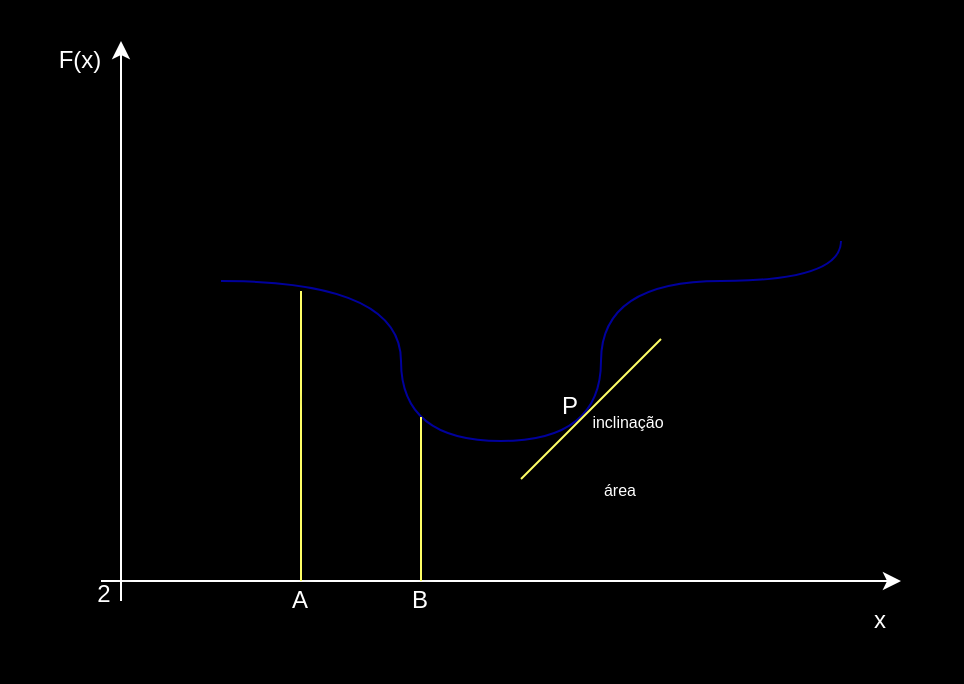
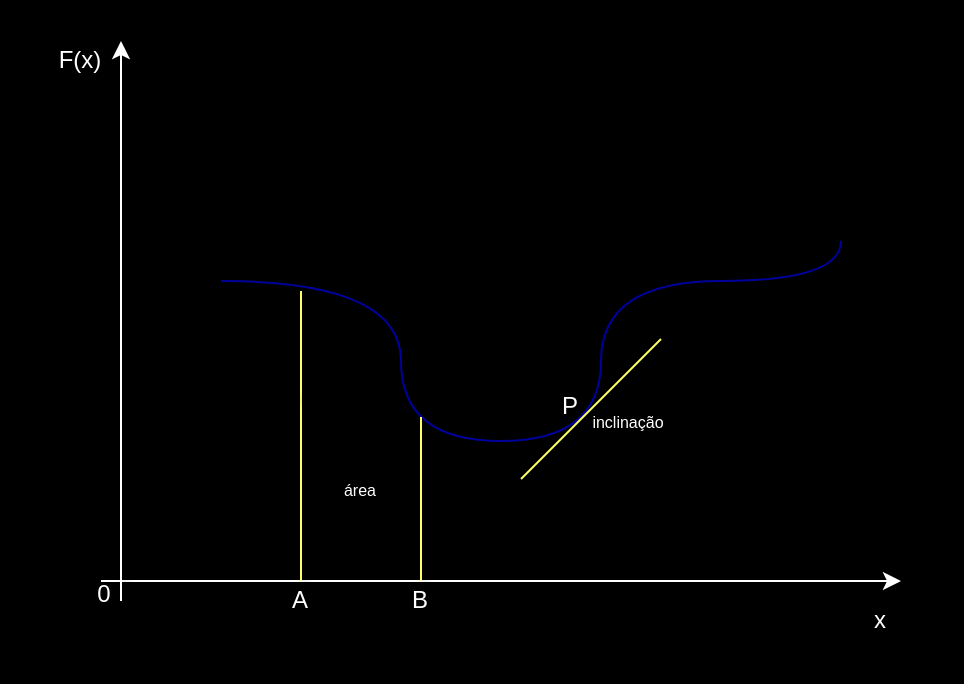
  <mxCell id="0" />
  <mxCell id="1" parent="0" />
  <mxCell id="2" value="" style="endArrow=classic;html=1;shadow=1;strokeColor=#FFFFFF;" edge="1" parent="1"><mxGeometry width="50" height="50" relative="1" as="geometry"><mxPoint x="50" y="290" as="sourcePoint" /><mxPoint x="450" y="290" as="targetPoint" /></mxGeometry></mxCell>
  <mxCell id="3" value="" style="endArrow=classic;html=1;shadow=1;strokeColor=#FFFFFF;" edge="1" parent="1"><mxGeometry width="50" height="50" relative="1" as="geometry"><mxPoint x="60" y="300" as="sourcePoint" /><mxPoint x="60" y="20" as="targetPoint" /></mxGeometry></mxCell>
  <mxCell id="4" value="&lt;font color=&quot;#ffffff&quot;&gt;F(x)&lt;/font&gt;" style="text;html=1;strokeColor=none;fillColor=none;align=center;verticalAlign=middle;whiteSpace=wrap;rounded=0;shadow=1;" vertex="1" parent="1"><mxGeometry x="20" y="20" width="40" height="20" as="geometry" /></mxCell>
  <mxCell id="5" value="&lt;font color=&quot;#ffffff&quot;&gt;x&lt;/font&gt;" style="text;html=1;strokeColor=none;fillColor=none;align=center;verticalAlign=middle;whiteSpace=wrap;rounded=0;shadow=1;" vertex="1" parent="1"><mxGeometry x="420" y="300" width="40" height="20" as="geometry" /></mxCell>
  <mxCell id="6" value="" style="endArrow=none;html=1;shadow=1;strokeColor=#00009C;strokeWidth=1;edgeStyle=orthogonalEdgeStyle;curved=1;" edge="1" parent="1"><mxGeometry width="50" height="50" relative="1" as="geometry"><mxPoint x="110" y="140" as="sourcePoint" /><mxPoint x="420" y="120" as="targetPoint" /><Array as="points"><mxPoint x="200" y="140" /><mxPoint x="200" y="220" /><mxPoint x="300" y="220" /><mxPoint x="300" y="140" /><mxPoint x="420" y="140" /></Array></mxGeometry></mxCell>
  <mxCell id="7" value="" style="endArrow=none;html=1;shadow=1;strokeWidth=1;strokeColor=#FFFF66;" edge="1" parent="1"><mxGeometry width="50" height="50" relative="1" as="geometry"><mxPoint x="150" y="290" as="sourcePoint" /><mxPoint x="150" y="145" as="targetPoint" /></mxGeometry></mxCell>
  <mxCell id="8" value="" style="endArrow=none;html=1;shadow=1;strokeWidth=1;strokeColor=#FFFF66;" edge="1" parent="1"><mxGeometry width="50" height="50" relative="1" as="geometry"><mxPoint x="210" y="290" as="sourcePoint" /><mxPoint x="210" y="208" as="targetPoint" /></mxGeometry></mxCell>
  <mxCell id="9" value="&lt;font color=&quot;#ffffff&quot;&gt;A&lt;/font&gt;" style="text;html=1;strokeColor=none;fillColor=none;align=center;verticalAlign=middle;whiteSpace=wrap;rounded=0;shadow=1;" vertex="1" parent="1"><mxGeometry x="130" y="290" width="40" height="20" as="geometry" /></mxCell>
  <mxCell id="10" value="&lt;font color=&quot;#ffffff&quot;&gt;B&lt;/font&gt;" style="text;html=1;strokeColor=none;fillColor=none;align=center;verticalAlign=middle;whiteSpace=wrap;rounded=0;shadow=1;" vertex="1" parent="1"><mxGeometry x="190" y="290" width="40" height="20" as="geometry" /></mxCell>
  <mxCell id="11" value="" style="endArrow=none;html=1;shadow=1;strokeWidth=1;strokeColor=#FFFF66;" edge="1" parent="1"><mxGeometry width="50" height="50" relative="1" as="geometry"><mxPoint x="260" y="239" as="sourcePoint" /><mxPoint x="330" y="169" as="targetPoint" /></mxGeometry></mxCell>
  <mxCell id="12" value="&lt;font color=&quot;#ffffff&quot;&gt;P&lt;/font&gt;" style="text;html=1;strokeColor=none;fillColor=none;align=center;verticalAlign=middle;whiteSpace=wrap;rounded=0;shadow=1;" vertex="1" parent="1"><mxGeometry x="265" y="193" width="40" height="20" as="geometry" /></mxCell>
  <mxCell id="13" value="" style="endArrow=none;dashed=1;html=1;dashPattern=1 3;strokeWidth=2;shadow=1;" edge="1" parent="1"><mxGeometry width="50" height="50" relative="1" as="geometry"><mxPoint x="147" y="197" as="sourcePoint" /><mxPoint x="191" y="160" as="targetPoint" /></mxGeometry></mxCell>
- <mxCell id="14" value="&lt;font color=&quot;#ffffff&quot; style=&quot;font-size: 8px&quot;&gt;área&lt;/font&gt;" style="text;html=1;strokeColor=none;fillColor=none;align=center;verticalAlign=middle;whiteSpace=wrap;rounded=0;shadow=1;" vertex="1" parent="1"><mxGeometry x="290" y="234" width="40" height="20" as="geometry" /></mxCell>
+ <mxCell id="14" value="&lt;font color=&quot;#ffffff&quot; style=&quot;font-size: 8px&quot;&gt;área&lt;/font&gt;" style="text;html=1;strokeColor=none;fillColor=none;align=center;verticalAlign=middle;whiteSpace=wrap;rounded=0;shadow=1;" vertex="1" parent="1"><mxGeometry x="160" y="234" width="40" height="20" as="geometry" /></mxCell>
  <mxCell id="15" value="&lt;font color=&quot;#ffffff&quot;&gt;&lt;span style=&quot;font-size: 8px&quot;&gt;inclinação&lt;/span&gt;&lt;/font&gt;" style="text;html=1;strokeColor=none;fillColor=none;align=center;verticalAlign=middle;whiteSpace=wrap;rounded=0;shadow=1;" vertex="1" parent="1"><mxGeometry x="294" y="200" width="40" height="20" as="geometry" /></mxCell>
- <mxCell id="16" value="&lt;font color=&quot;#ffffff&quot;&gt;2&lt;/font&gt;" style="text;html=1;strokeColor=none;fillColor=none;align=center;verticalAlign=middle;whiteSpace=wrap;rounded=0;shadow=1;" vertex="1" parent="1"><mxGeometry x="32" y="287" width="40" height="20" as="geometry" /></mxCell>
+ <mxCell id="16" value="&lt;font color=&quot;#ffffff&quot;&gt;0&lt;/font&gt;" style="text;html=1;strokeColor=none;fillColor=none;align=center;verticalAlign=middle;whiteSpace=wrap;rounded=0;shadow=1;" vertex="1" parent="1"><mxGeometry x="32" y="287" width="40" height="20" as="geometry" /></mxCell>
